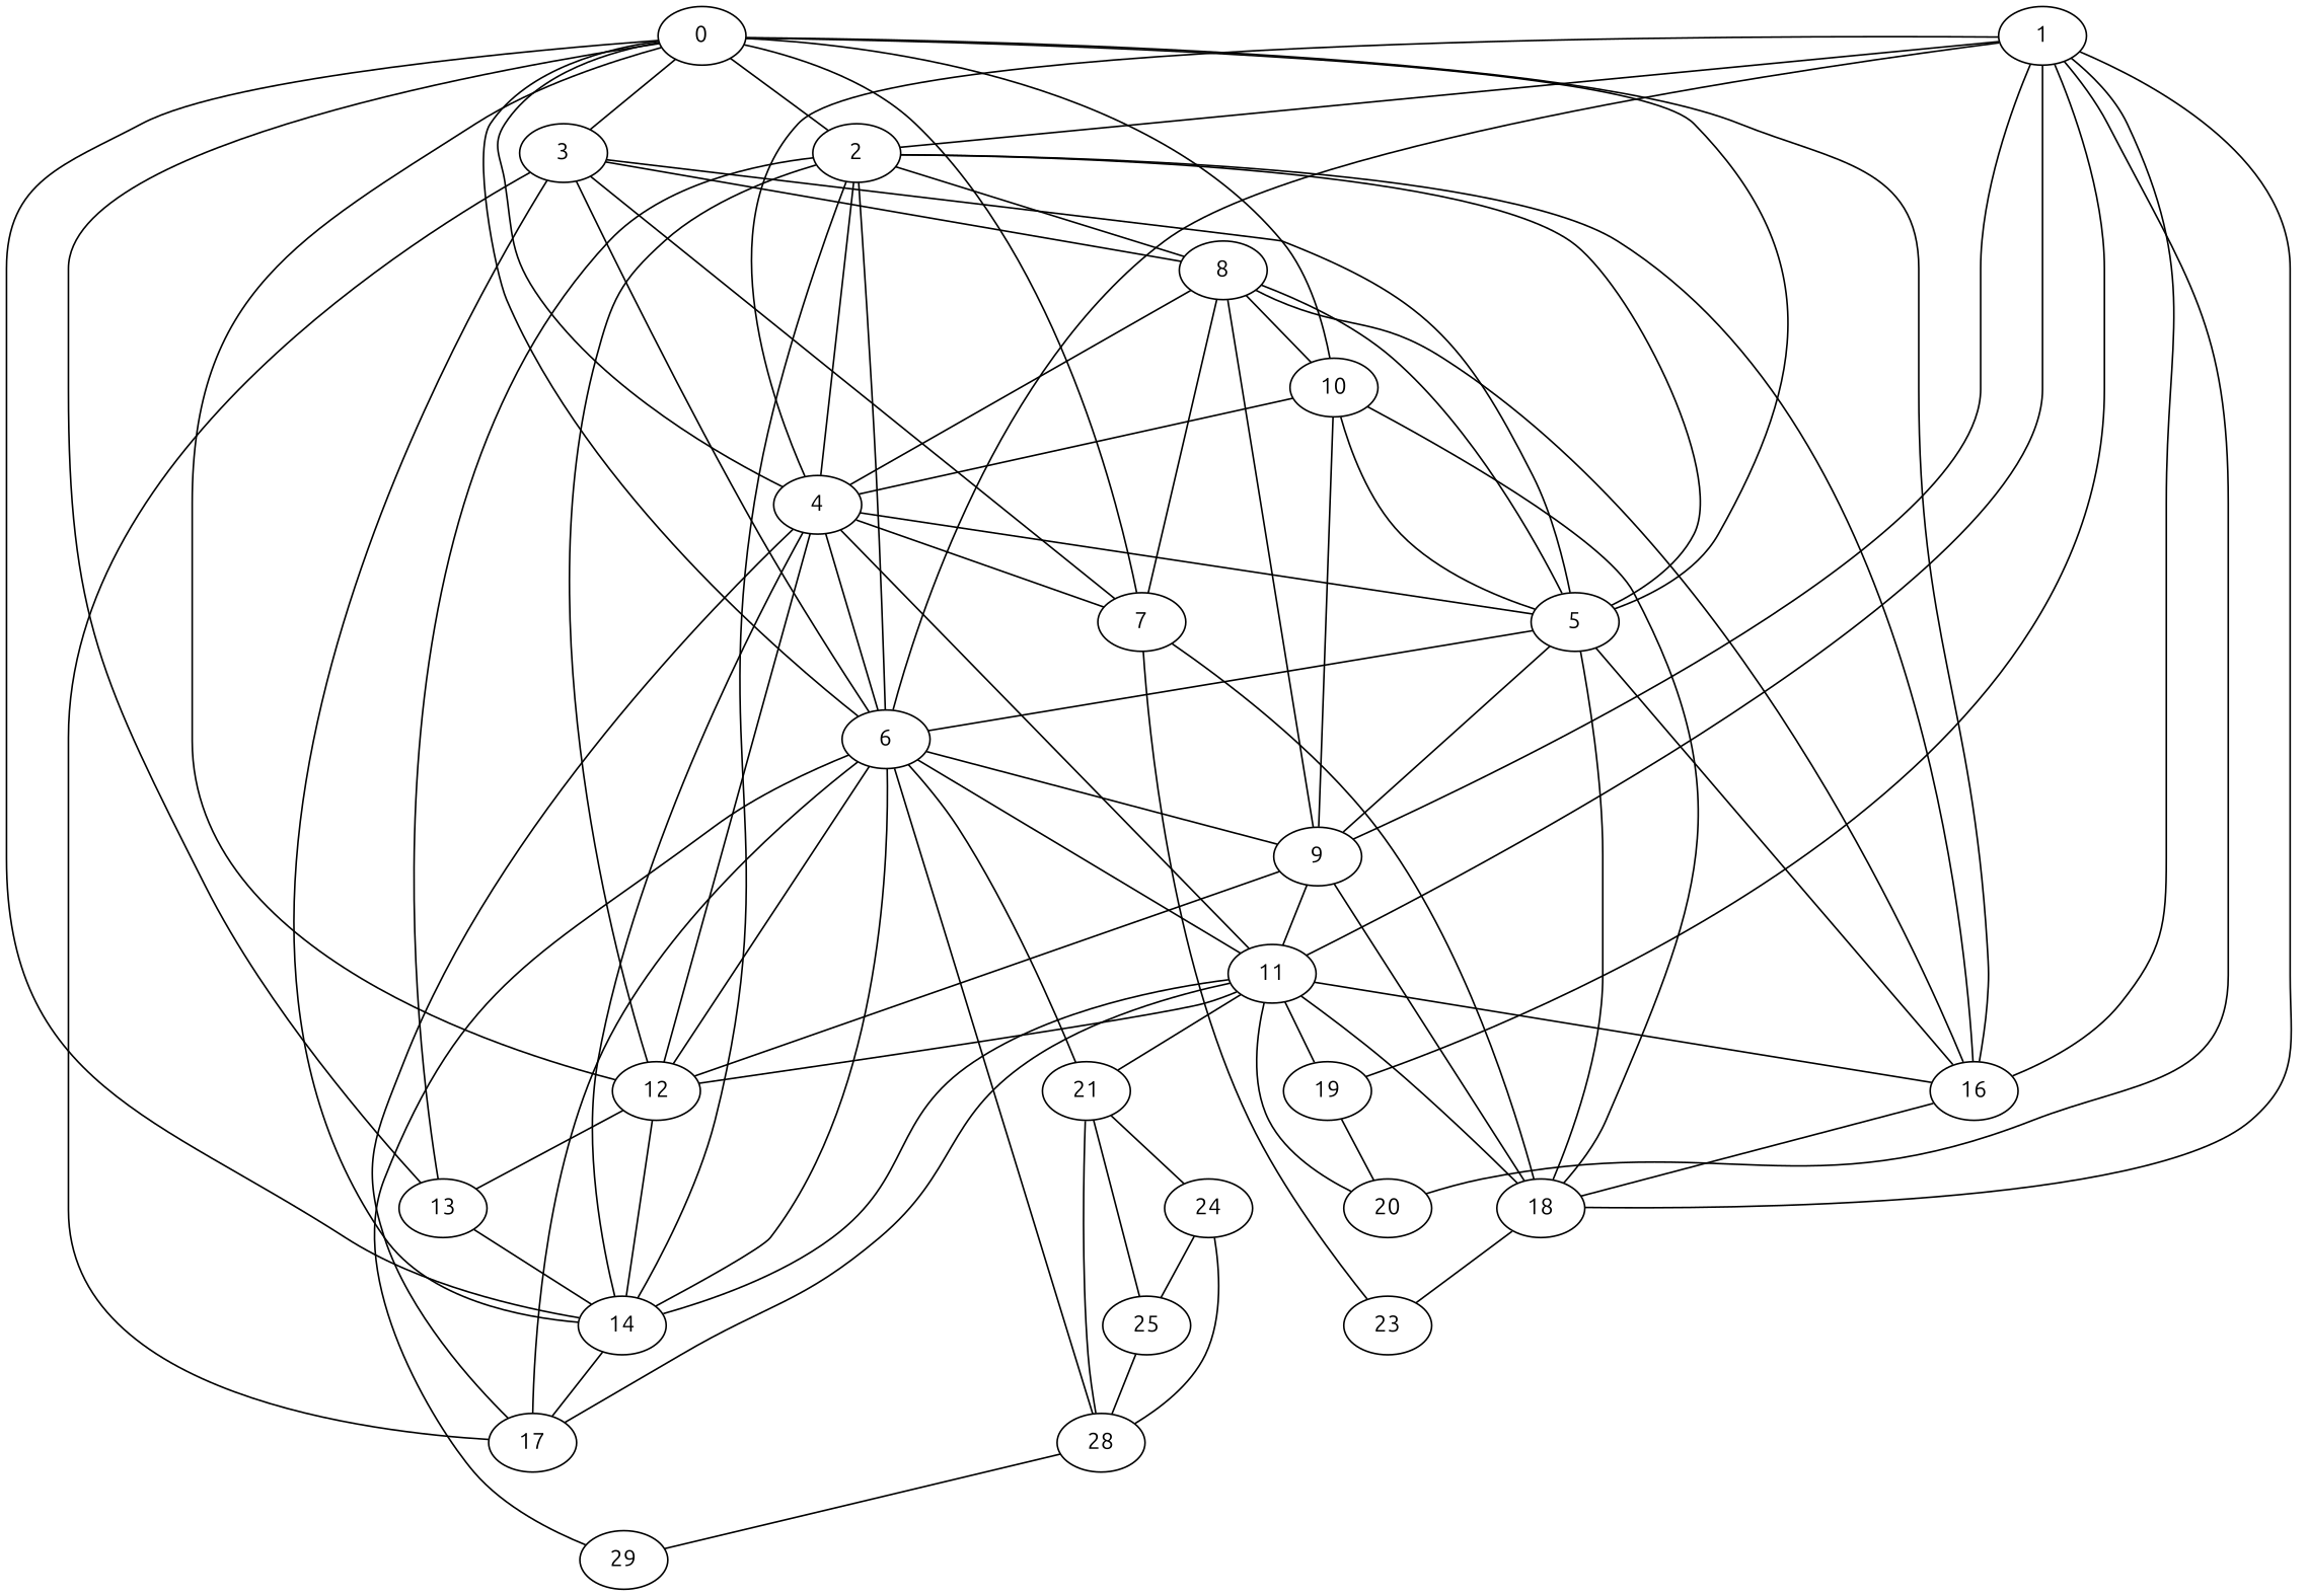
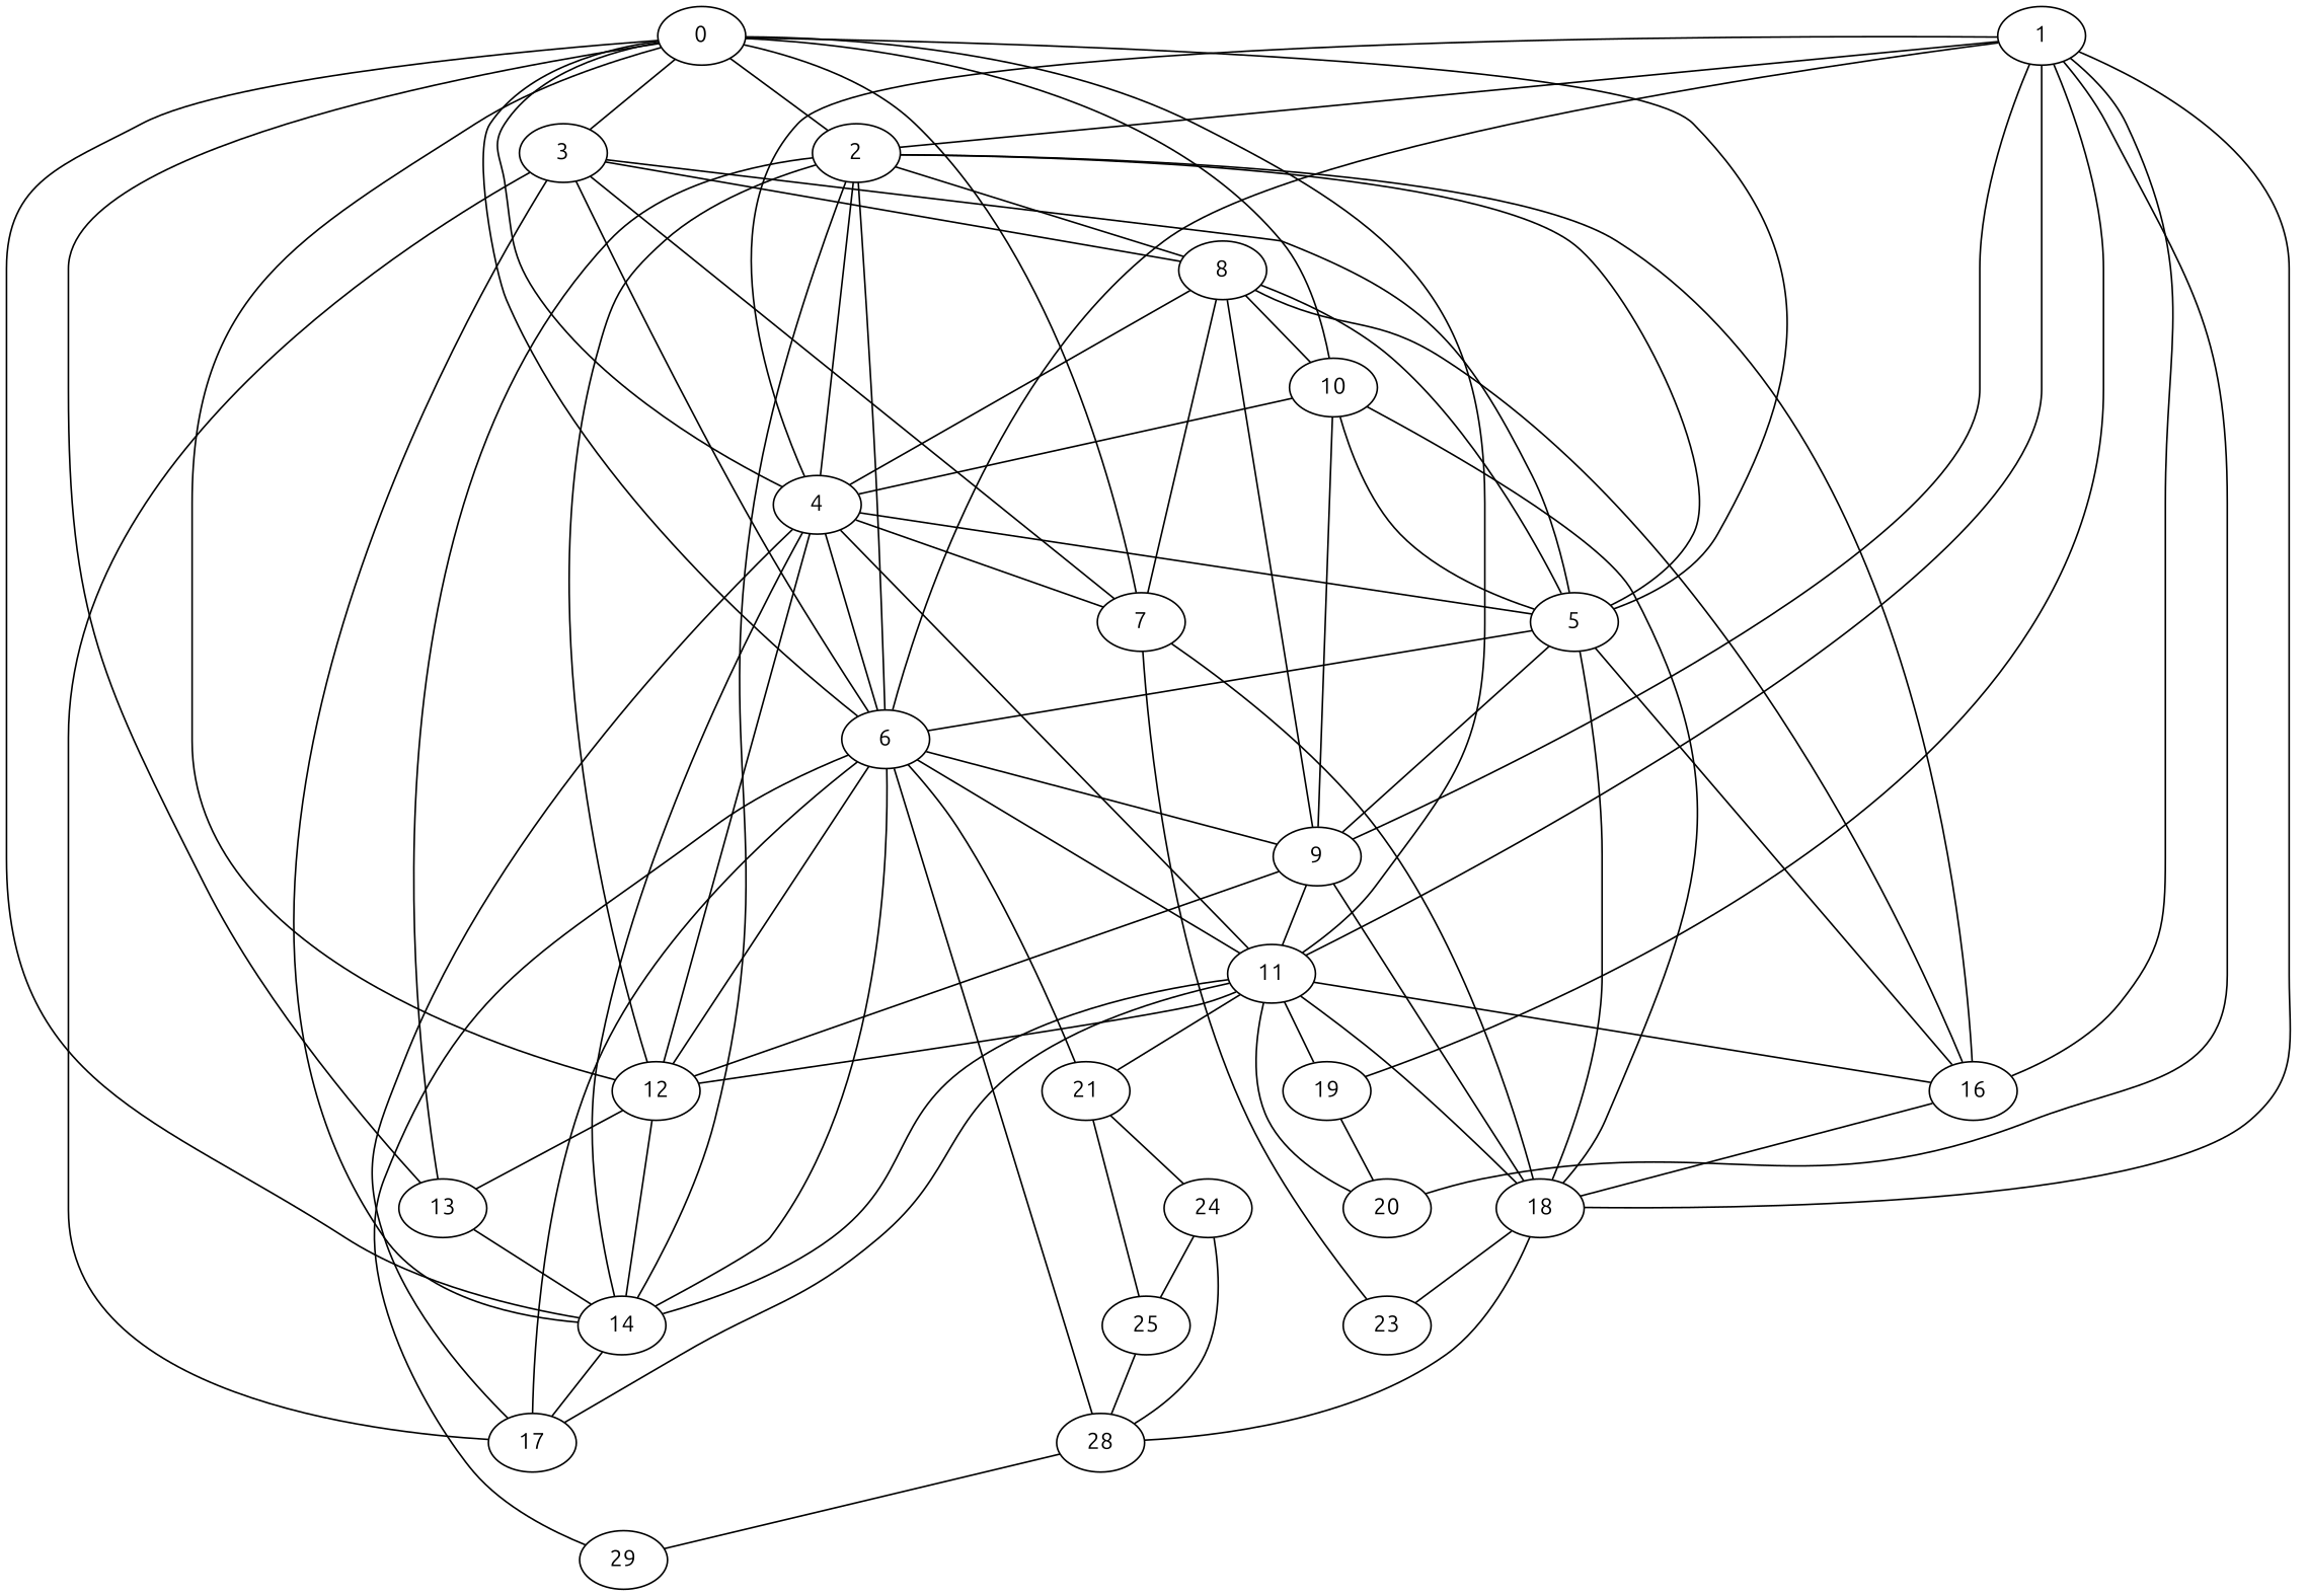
  graph {
    fontname=Ubuntu
    node [fontname=Ubuntu]
    edge [fontname=Ubuntu]
    8
    10
    9
    16
    18
    4
    11
    12
    23
    14
    19
    20
    17
    21
    13
    0
    3
    2
    5
    6
    7
    1
    29
    28
    25
    24
    8 -- 10
    8 -- 9
    8 -- 16
    10 -- 18
    10 -- 4
    9 -- 10
    9 -- 18
    9 -- 11
    9 -- 12
    16 -- 18
    18 -- 23
    4 -- 8
    4 -- 11
    4 -- 12
    4 -- 14
    4 -- 17
    4 -- 5
    4 -- 6
    4 -- 7
    11 -- 16
    11 -- 18
    11 -- 12
    11 -- 14
    11 -- 19
    11 -- 20
    11 -- 17
    11 -- 21
    12 -- 14
    12 -- 13
    14 -- 17
    19 -- 20
-   21 -- 28
+   18 -- 28
    21 -- 25
    21 -- 24
    13 -- 14
    0 -- 10
    0 -- 4
-   0 -- 16
+   0 -- 11
    0 -- 12
    0 -- 14
    0 -- 13
    0 -- 3
    0 -- 2
    0 -- 5
    0 -- 6
    0 -- 7
    3 -- 8
    3 -- 14
    3 -- 17
    3 -- 5
    3 -- 6
    3 -- 7
    2 -- 8
    2 -- 16
    2 -- 4
    2 -- 12
    2 -- 14
    2 -- 13
    2 -- 5
    2 -- 6
    5 -- 8
    5 -- 10
    5 -- 9
    5 -- 16
    5 -- 18
    5 -- 6
    6 -- 9
    6 -- 11
    6 -- 12
    6 -- 14
    6 -- 17
    6 -- 21
    6 -- 29
    6 -- 28
    7 -- 8
    7 -- 18
    7 -- 23
    1 -- 9
    1 -- 16
    1 -- 18
    1 -- 4
    1 -- 11
    1 -- 19
    1 -- 20
    1 -- 2
    1 -- 6
    28 -- 29
    25 -- 28
    24 -- 28
    24 -- 25
  }
